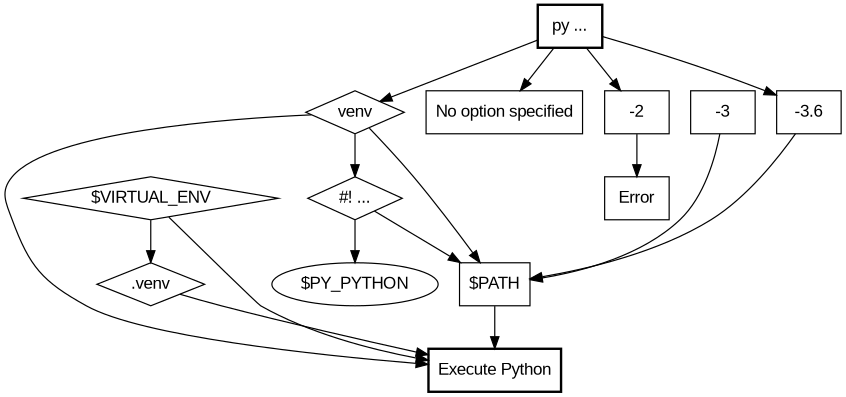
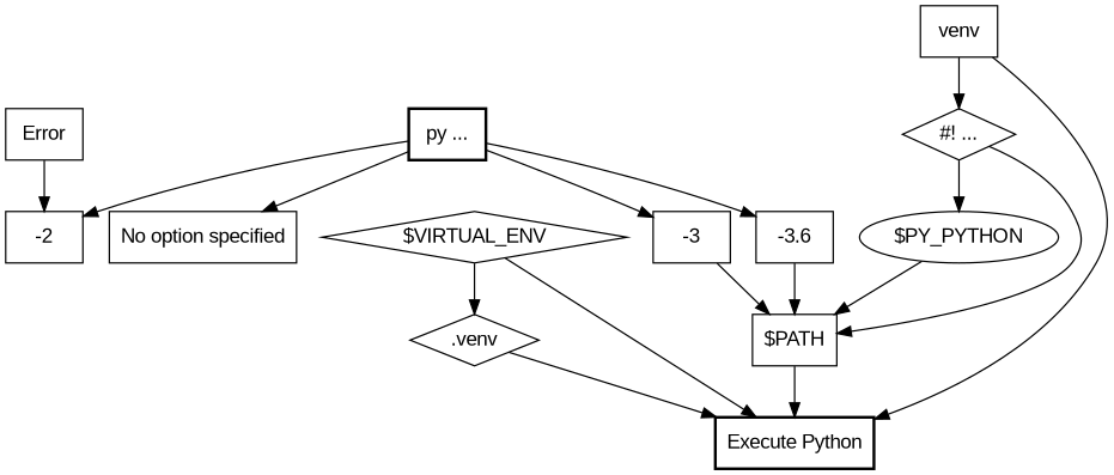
  digraph {
    fontname="Liberation Sans"
    node [fontname="Liberation Sans" shape=box]
    edge [fontname="Liberation Sans"]
    -2
    -3.6
    -3
    n4 [label="No option specified"]
    Error [group=centre]
    "$PATH" [group=centre]
    n7 [group=centre label="Execute Python" style=bold]
    "$VIRTUAL_ENV" [group=unknown shape=diamond]
    ".venv" [group=unknown shape=diamond]
    "py ..." [style=bold]
-   venv [group=unknown shape=diamond]
+   venv [group=unknown]
    n12 [group=unknown label="#! ..." shape=diamond]
    "$PY_PYTHON" [group=unknown shape=oval]
    subgraph sub_1 {
      rank=same
      -2
      -3.6
      -3
      n4
    }
-   -2 -> Error
+   Error -> -2
    -3.6 -> "$PATH"
    -3 -> "$PATH"
    "$PATH" -> n7
    "$VIRTUAL_ENV" -> n7
    "$VIRTUAL_ENV" -> ".venv"
    ".venv" -> n7
    "py ..." -> -2
    "py ..." -> -3.6
-   "py ..." -> venv
+   "py ..." -> -3
    "py ..." -> n4
    venv -> n7
    venv -> n12
    n12 -> "$PATH"
    n12 -> "$PY_PYTHON"
-   venv -> "$PATH"
+   "$PY_PYTHON" -> "$PATH"
  }
